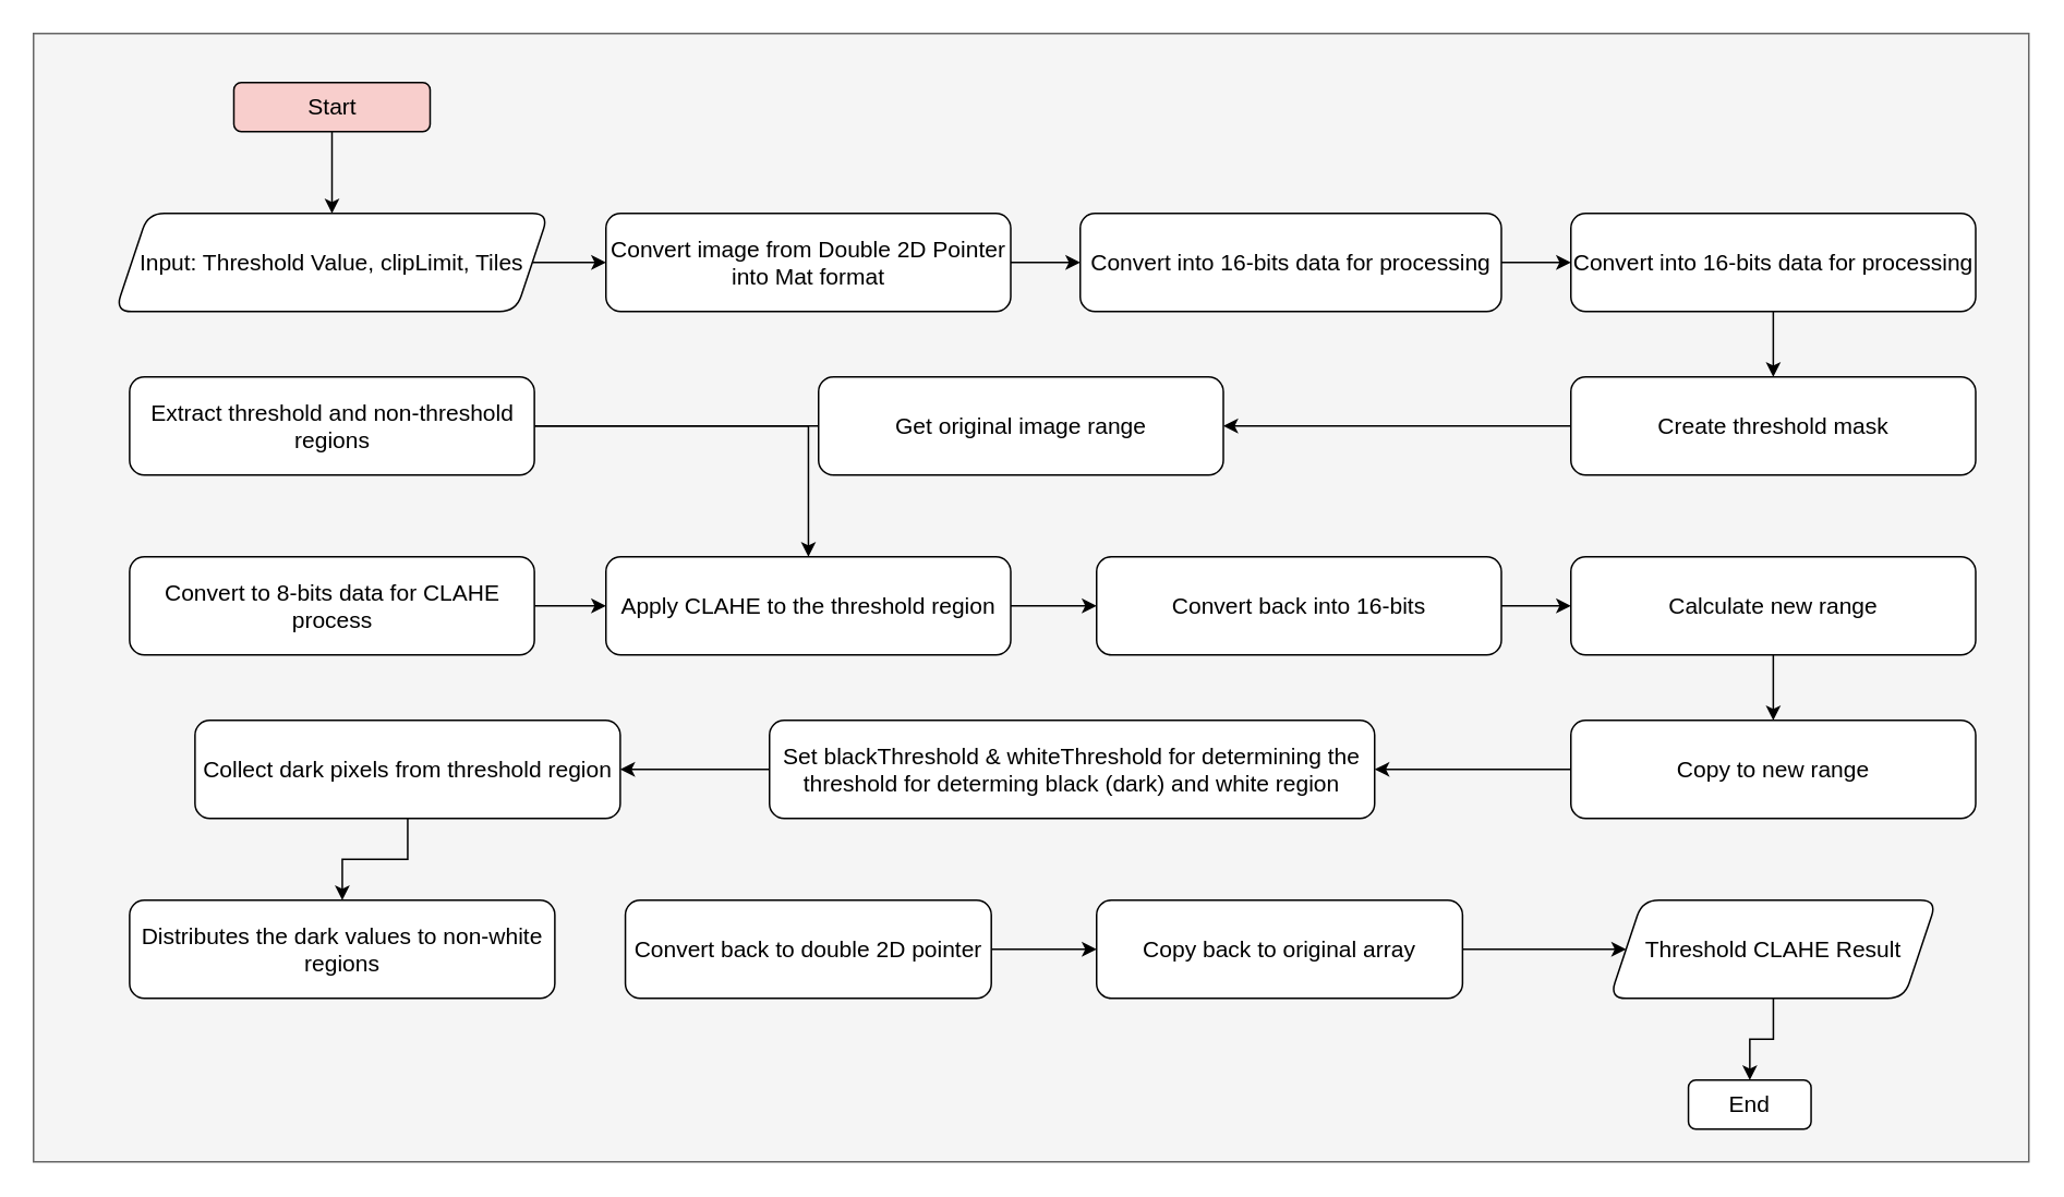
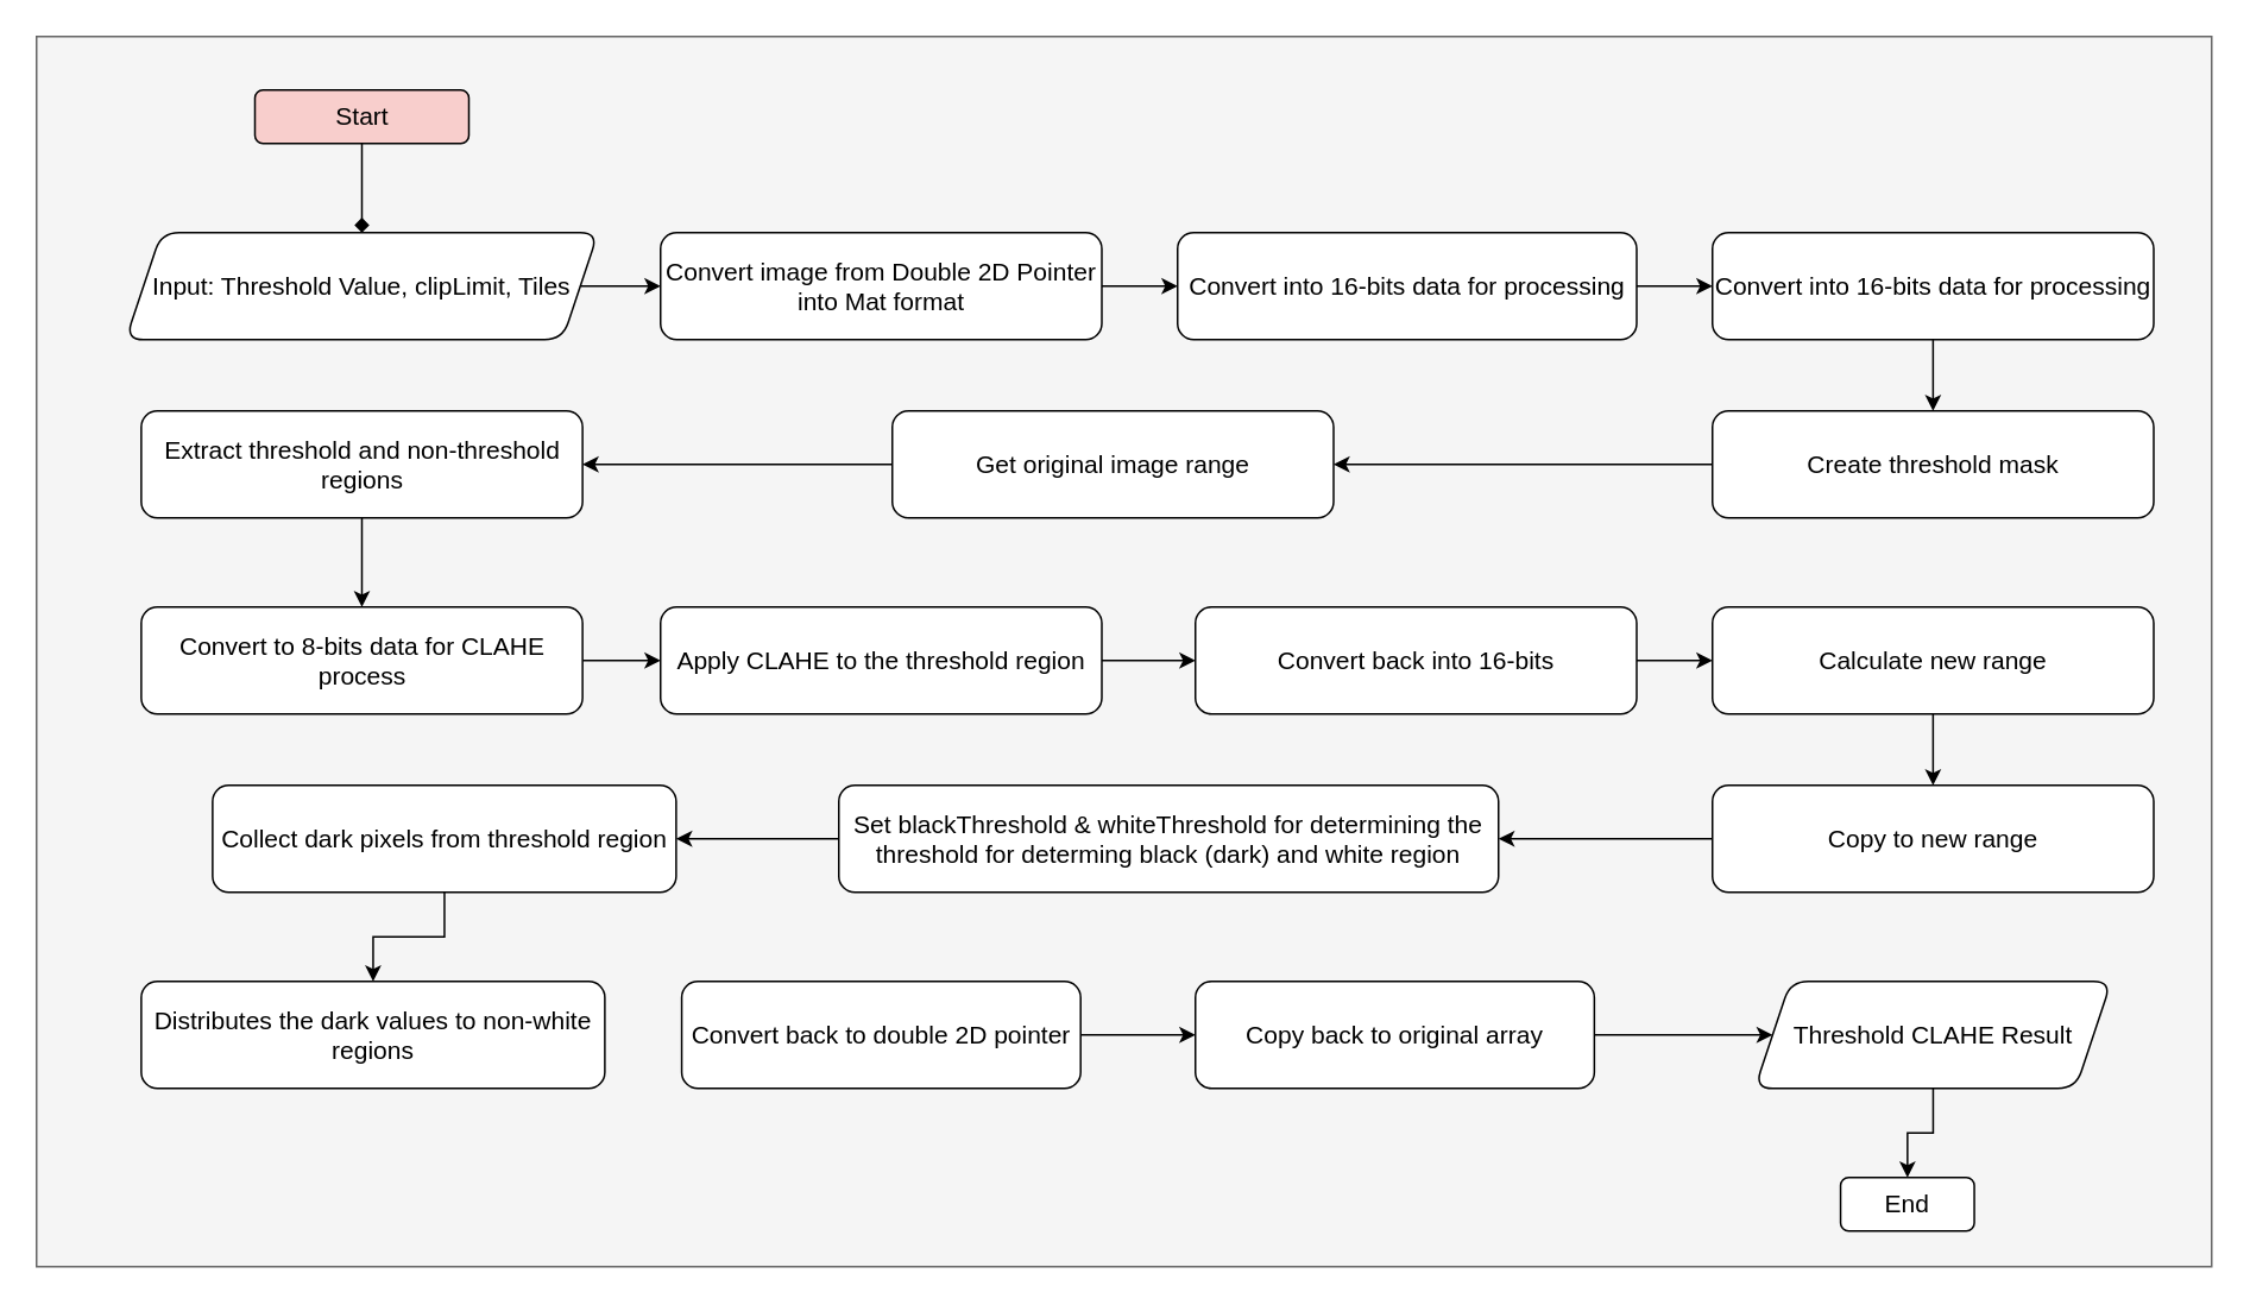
  <mxCell id="0" />
  <mxCell id="1" parent="0" />
  <mxCell id="2" value="" style="group;fillColor=#f5f5f5;fontColor=#333333;strokeColor=#666666;container=0;" vertex="1" connectable="0" parent="1"><mxGeometry x="20" y="20" width="1220" height="690" as="geometry" /></mxCell>
  <mxCell id="3" value="" style="group;container=0;" vertex="1" connectable="0" parent="1"><mxGeometry x="20" y="20" width="1220" height="690" as="geometry" /></mxCell>
- <mxCell id="4" value="" style="edgeStyle=orthogonalEdgeStyle;rounded=0;orthogonalLoop=1;jettySize=auto;html=1;fontSize=14;" edge="1" parent="1" source="5" target="7"><mxGeometry relative="1" as="geometry" /></mxCell>
+ <mxCell id="4" value="" style="edgeStyle=orthogonalEdgeStyle;rounded=0;orthogonalLoop=1;jettySize=auto;html=1;fontSize=14;endArrow=diamond;" edge="1" parent="1" source="5" target="7"><mxGeometry relative="1" as="geometry" /></mxCell>
  <mxCell id="5" value="&lt;font&gt;Start&lt;/font&gt;" style="rounded=1;whiteSpace=wrap;html=1;fontSize=14;fillColor=#f8cecc;" vertex="1" parent="1"><mxGeometry x="142.5" y="50" width="120" height="30" as="geometry" /></mxCell>
  <mxCell id="6" value="" style="edgeStyle=orthogonalEdgeStyle;rounded=0;orthogonalLoop=1;jettySize=auto;html=1;fontSize=14;" edge="1" parent="1" source="7" target="9"><mxGeometry relative="1" as="geometry" /></mxCell>
  <mxCell id="7" value="Input: Threshold Value, clipLimit, Tiles" style="shape=parallelogram;perimeter=parallelogramPerimeter;whiteSpace=wrap;html=1;fixedSize=1;rounded=1;fontSize=14;" vertex="1" parent="1"><mxGeometry x="70" y="130" width="265" height="60" as="geometry" /></mxCell>
  <mxCell id="8" value="" style="edgeStyle=orthogonalEdgeStyle;rounded=0;orthogonalLoop=1;jettySize=auto;html=1;fontSize=14;" edge="1" parent="1" source="9" target="11"><mxGeometry relative="1" as="geometry" /></mxCell>
  <mxCell id="9" value="Convert image from Double 2D Pointer into Mat format" style="whiteSpace=wrap;html=1;rounded=1;fontSize=14;" vertex="1" parent="1"><mxGeometry x="370" y="130" width="247.5" height="60" as="geometry" /></mxCell>
  <mxCell id="10" value="" style="edgeStyle=orthogonalEdgeStyle;rounded=0;orthogonalLoop=1;jettySize=auto;html=1;fontSize=14;" edge="1" parent="1" source="11" target="13"><mxGeometry relative="1" as="geometry" /></mxCell>
  <mxCell id="11" value="Convert into 16-bits data for processing" style="whiteSpace=wrap;html=1;rounded=1;fontSize=14;" vertex="1" parent="1"><mxGeometry x="660" y="130" width="257.5" height="60" as="geometry" /></mxCell>
  <mxCell id="12" value="" style="edgeStyle=orthogonalEdgeStyle;rounded=0;orthogonalLoop=1;jettySize=auto;html=1;fontSize=14;" edge="1" parent="1" source="13" target="15"><mxGeometry relative="1" as="geometry" /></mxCell>
  <mxCell id="13" value="Convert into 16-bits data for processing" style="whiteSpace=wrap;html=1;rounded=1;fontSize=14;" vertex="1" parent="1"><mxGeometry x="960" y="130" width="247.5" height="60" as="geometry" /></mxCell>
  <mxCell id="14" style="edgeStyle=orthogonalEdgeStyle;rounded=0;orthogonalLoop=1;jettySize=auto;html=1;" edge="1" parent="1" source="15" target="17"><mxGeometry relative="1" as="geometry" /></mxCell>
  <mxCell id="15" value="Create threshold mask" style="whiteSpace=wrap;html=1;rounded=1;fontSize=14;" vertex="1" parent="1"><mxGeometry x="960" y="230" width="247.5" height="60" as="geometry" /></mxCell>
- <mxCell id="16" value="" style="edgeStyle=orthogonalEdgeStyle;rounded=0;orthogonalLoop=1;jettySize=auto;html=1;fontSize=14;endArrow=none;" edge="1" parent="1" source="17" target="19"><mxGeometry relative="1" as="geometry" /></mxCell>
+ <mxCell id="16" value="" style="edgeStyle=orthogonalEdgeStyle;rounded=0;orthogonalLoop=1;jettySize=auto;html=1;fontSize=14;" edge="1" parent="1" source="17" target="19"><mxGeometry relative="1" as="geometry" /></mxCell>
  <mxCell id="17" value="Get original image range" style="whiteSpace=wrap;html=1;rounded=1;fontSize=14;" vertex="1" parent="1"><mxGeometry x="500" y="230" width="247.5" height="60" as="geometry" /></mxCell>
- <mxCell id="18" value="" style="edgeStyle=orthogonalEdgeStyle;rounded=0;orthogonalLoop=1;jettySize=auto;html=1;fontSize=14;" edge="1" parent="1" source="19" target="21"><mxGeometry relative="1" as="geometry" /></mxCell>
+ <mxCell id="18" value="" style="edgeStyle=orthogonalEdgeStyle;rounded=0;orthogonalLoop=1;jettySize=auto;html=1;fontSize=14;" edge="1" parent="1" source="19" target="23"><mxGeometry relative="1" as="geometry" /></mxCell>
  <mxCell id="19" value="Extract threshold and non-threshold regions" style="whiteSpace=wrap;html=1;rounded=1;fontSize=14;" vertex="1" parent="1"><mxGeometry x="78.75" y="230" width="247.5" height="60" as="geometry" /></mxCell>
  <mxCell id="20" value="" style="edgeStyle=orthogonalEdgeStyle;rounded=0;orthogonalLoop=1;jettySize=auto;html=1;fontSize=14;" edge="1" parent="1" source="21" target="25"><mxGeometry relative="1" as="geometry" /></mxCell>
  <mxCell id="21" value="Apply CLAHE to the threshold region" style="whiteSpace=wrap;html=1;rounded=1;fontSize=14;" vertex="1" parent="1"><mxGeometry x="370" y="340" width="247.5" height="60" as="geometry" /></mxCell>
  <mxCell id="22" value="" style="edgeStyle=orthogonalEdgeStyle;rounded=0;orthogonalLoop=1;jettySize=auto;html=1;fontSize=14;" edge="1" parent="1" source="23" target="21"><mxGeometry relative="1" as="geometry" /></mxCell>
  <mxCell id="23" value="Convert to 8-bits data for CLAHE process" style="whiteSpace=wrap;html=1;rounded=1;fontSize=14;" vertex="1" parent="1"><mxGeometry x="78.75" y="340" width="247.5" height="60" as="geometry" /></mxCell>
  <mxCell id="24" value="" style="edgeStyle=orthogonalEdgeStyle;rounded=0;orthogonalLoop=1;jettySize=auto;html=1;fontSize=14;" edge="1" parent="1" source="25" target="27"><mxGeometry relative="1" as="geometry" /></mxCell>
  <mxCell id="25" value="Convert back into 16-bits" style="whiteSpace=wrap;html=1;rounded=1;fontSize=14;" vertex="1" parent="1"><mxGeometry x="670" y="340" width="247.5" height="60" as="geometry" /></mxCell>
  <mxCell id="26" value="" style="edgeStyle=orthogonalEdgeStyle;rounded=0;orthogonalLoop=1;jettySize=auto;html=1;fontSize=14;" edge="1" parent="1" source="27" target="29"><mxGeometry relative="1" as="geometry" /></mxCell>
  <mxCell id="27" value="Calculate new range" style="whiteSpace=wrap;html=1;rounded=1;fontSize=14;" vertex="1" parent="1"><mxGeometry x="960" y="340" width="247.5" height="60" as="geometry" /></mxCell>
  <mxCell id="28" value="" style="edgeStyle=orthogonalEdgeStyle;rounded=0;orthogonalLoop=1;jettySize=auto;html=1;fontSize=14;" edge="1" parent="1" source="29" target="31"><mxGeometry relative="1" as="geometry" /></mxCell>
  <mxCell id="29" value="Copy to new range" style="whiteSpace=wrap;html=1;rounded=1;fontSize=14;" vertex="1" parent="1"><mxGeometry x="960" y="440" width="247.5" height="60" as="geometry" /></mxCell>
  <mxCell id="30" value="" style="edgeStyle=orthogonalEdgeStyle;rounded=0;orthogonalLoop=1;jettySize=auto;html=1;fontSize=14;" edge="1" parent="1" source="31" target="33"><mxGeometry relative="1" as="geometry" /></mxCell>
  <mxCell id="31" value="Set blackThreshold &amp;amp; whiteThreshold for determining the threshold for determing black (dark) and white region" style="whiteSpace=wrap;html=1;rounded=1;fontSize=14;" vertex="1" parent="1"><mxGeometry x="470" y="440" width="370" height="60" as="geometry" /></mxCell>
  <mxCell id="32" value="" style="edgeStyle=orthogonalEdgeStyle;rounded=0;orthogonalLoop=1;jettySize=auto;html=1;fontSize=14;" edge="1" parent="1" source="33" target="34"><mxGeometry relative="1" as="geometry" /></mxCell>
  <mxCell id="33" value="Collect dark pixels from threshold region" style="whiteSpace=wrap;html=1;rounded=1;fontSize=14;" vertex="1" parent="1"><mxGeometry x="118.75" y="440" width="260" height="60" as="geometry" /></mxCell>
  <mxCell id="34" value="Distributes the dark values to non-white regions" style="whiteSpace=wrap;html=1;rounded=1;fontSize=14;" vertex="1" parent="1"><mxGeometry x="78.75" y="550" width="260" height="60" as="geometry" /></mxCell>
  <mxCell id="35" value="" style="edgeStyle=orthogonalEdgeStyle;rounded=0;orthogonalLoop=1;jettySize=auto;html=1;fontSize=14;" edge="1" parent="1" source="36" target="38"><mxGeometry relative="1" as="geometry" /></mxCell>
  <mxCell id="36" value="Convert back to double 2D pointer" style="whiteSpace=wrap;html=1;rounded=1;fontSize=14;" vertex="1" parent="1"><mxGeometry x="381.88" y="550" width="223.75" height="60" as="geometry" /></mxCell>
  <mxCell id="37" value="" style="edgeStyle=orthogonalEdgeStyle;rounded=0;orthogonalLoop=1;jettySize=auto;html=1;fontSize=14;" edge="1" parent="1" source="38" target="40"><mxGeometry relative="1" as="geometry" /></mxCell>
  <mxCell id="38" value="Copy back to original array" style="whiteSpace=wrap;html=1;rounded=1;fontSize=14;" vertex="1" parent="1"><mxGeometry x="670" y="550" width="223.75" height="60" as="geometry" /></mxCell>
  <mxCell id="39" value="" style="edgeStyle=orthogonalEdgeStyle;rounded=0;orthogonalLoop=1;jettySize=auto;html=1;fontSize=14;" edge="1" parent="1" source="40" target="41"><mxGeometry relative="1" as="geometry" /></mxCell>
  <mxCell id="40" value="Threshold CLAHE Result" style="shape=parallelogram;perimeter=parallelogramPerimeter;whiteSpace=wrap;html=1;fixedSize=1;rounded=1;fontSize=14;" vertex="1" parent="1"><mxGeometry x="983.75" y="550" width="200" height="60" as="geometry" /></mxCell>
  <mxCell id="41" value="End" style="rounded=1;whiteSpace=wrap;html=1;fontSize=14;" vertex="1" parent="1"><mxGeometry x="1031.87" y="660" width="75" height="30" as="geometry" /></mxCell>
